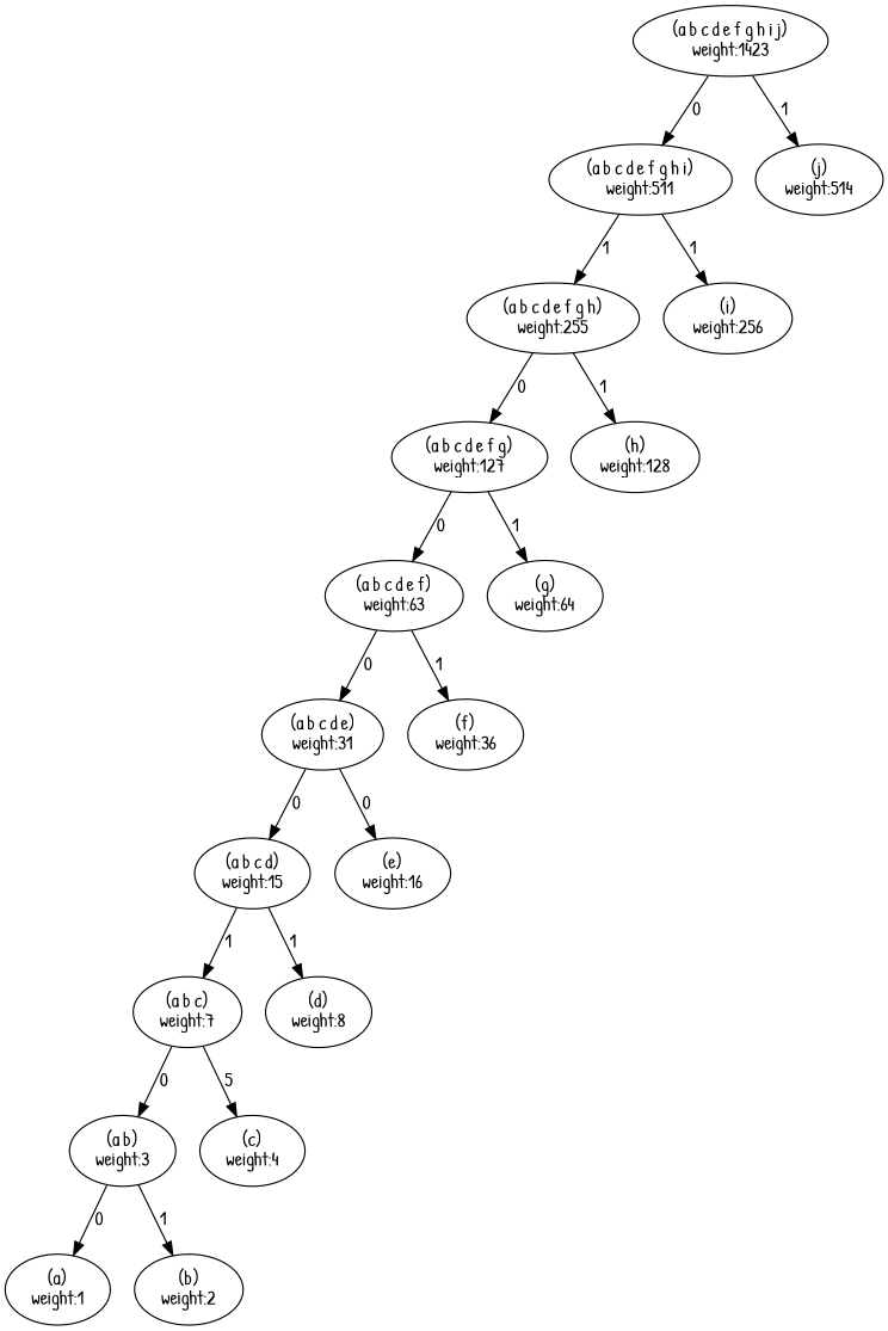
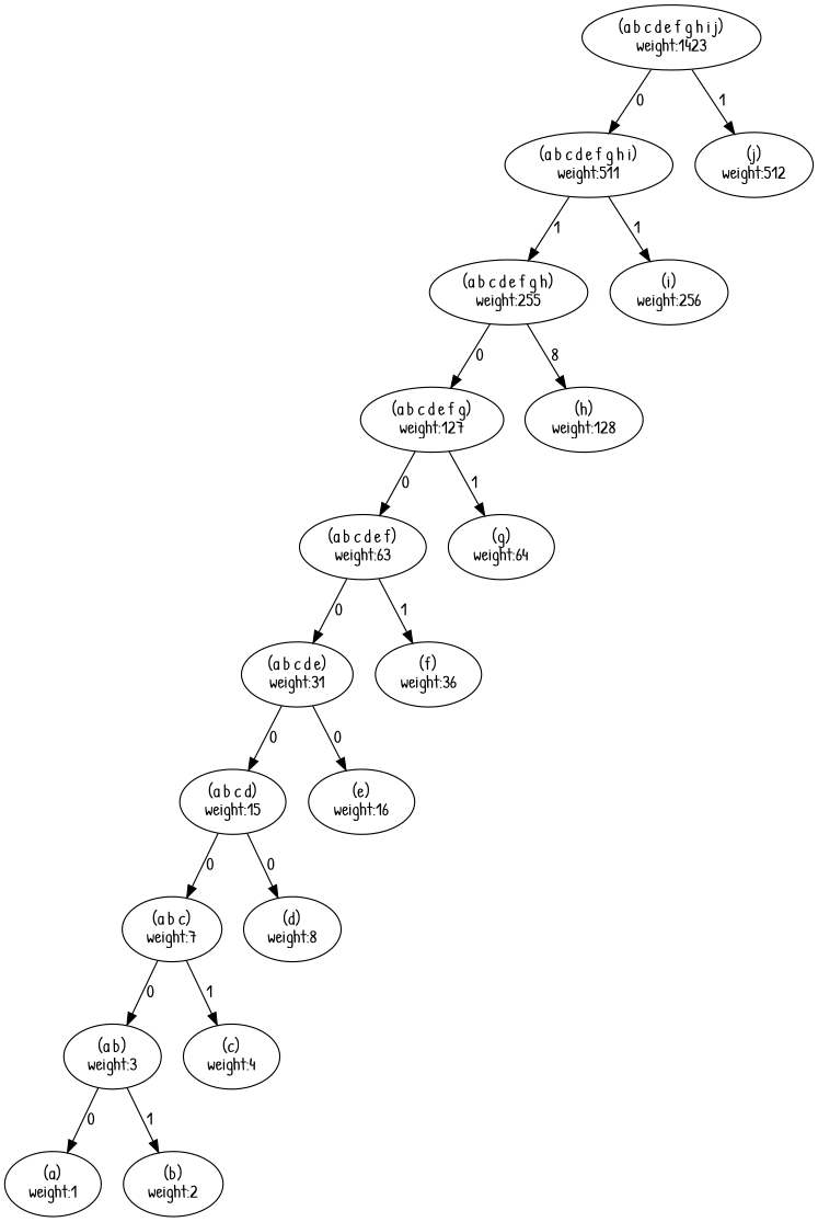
  digraph {
    fontname="Patrick Hand"
    node [fontname="Patrick Hand"]
    edge [fontname="Patrick Hand"]
    n1 [label="(a b c d e f g h i j)\nweight:1423"]
    n2 [label="(a b c d e f g h i)\nweight:511"]
-   n3 [label="(j)\nweight:514"]
+   n3 [label="(j)\nweight:512"]
    n4 [label="(a b c d e f g h)\nweight:255"]
    n5 [label="(i)\nweight:256"]
    n6 [label="(a b c d e f g)\nweight:127"]
    n7 [label="(h)\nweight:128"]
    n8 [label="(a b c d e f)\nweight:63"]
    n9 [label="(g)\nweight:64"]
    n10 [label="(a b c d e)\nweight:31"]
    n11 [label="(f)\nweight:36"]
    n12 [label="(a b c d)\nweight:15"]
    n13 [label="(e)\nweight:16"]
    n14 [label="(a b c)\nweight:7"]
    n15 [label="(d)\nweight:8"]
    n16 [label="(a b)\nweight:3"]
    n17 [label="(c)\nweight:4"]
    n18 [label="(a)\nweight:1"]
    n19 [label="(b)\nweight:2"]
    n1 -> n2 [label=0]
    n1 -> n3 [label=1]
    n2 -> n4 [label=1]
    n2 -> n5 [label=1]
    n4 -> n6 [label=0]
-   n4 -> n7 [label=1]
+   n4 -> n7 [label=8]
    n6 -> n8 [label=0]
    n6 -> n9 [label=1]
    n8 -> n10 [label=0]
    n8 -> n11 [label=1]
    n10 -> n12 [label=0]
    n10 -> n13 [label=0]
-   n12 -> n14 [label=1]
-   n12 -> n15 [label=1]
+   n12 -> n14 [label=0]
+   n12 -> n15 [label=0]
    n14 -> n16 [label=0]
-   n14 -> n17 [label=5]
+   n14 -> n17 [label=1]
    n16 -> n18 [label=0]
    n16 -> n19 [label=1]
  }
